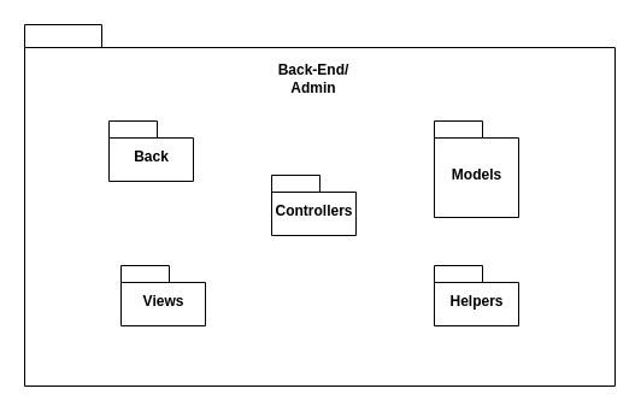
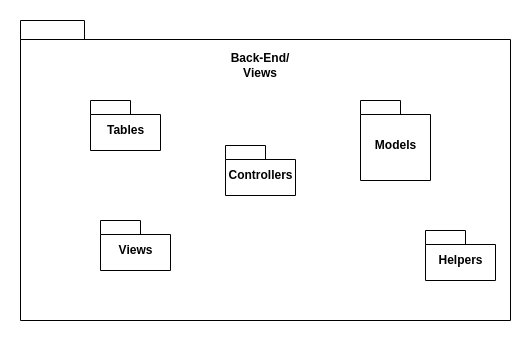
  <mxCell id="0" />
  <mxCell id="1" parent="0" />
  <mxCell id="2" value="" style="shape=folder;fontStyle=1;spacingTop=10;tabWidth=64;tabHeight=19;tabPosition=left;html=1;" vertex="1" parent="1"><mxGeometry x="20" y="20" width="490" height="300" as="geometry" /></mxCell>
- <mxCell id="3" value="&lt;b&gt;Back-End/ Admin&lt;/b&gt;" style="text;html=1;strokeColor=none;fillColor=none;align=center;verticalAlign=middle;whiteSpace=wrap;rounded=0;" vertex="1" parent="1"><mxGeometry x="220" y="50" width="80" height="30" as="geometry" /></mxCell>
+ <mxCell id="3" value="&lt;b&gt;Back-End/ Views&lt;/b&gt;" style="text;html=1;strokeColor=none;fillColor=none;align=center;verticalAlign=middle;whiteSpace=wrap;rounded=0;" vertex="1" parent="1"><mxGeometry x="220" y="50" width="80" height="30" as="geometry" /></mxCell>
  <mxCell id="4" value="Controllers" style="shape=folder;fontStyle=1;spacingTop=10;tabWidth=40;tabHeight=14;tabPosition=left;html=1;" vertex="1" parent="1"><mxGeometry x="225" y="145" width="70" height="50" as="geometry" /></mxCell>
  <mxCell id="5" value="Views" style="shape=folder;fontStyle=1;spacingTop=10;tabWidth=40;tabHeight=14;tabPosition=left;html=1;" vertex="1" parent="1"><mxGeometry x="100" y="220" width="70" height="50" as="geometry" /></mxCell>
- <mxCell id="6" value="Helpers" style="shape=folder;fontStyle=1;spacingTop=10;tabWidth=40;tabHeight=14;tabPosition=left;html=1;" vertex="1" parent="1"><mxGeometry x="360" y="220" width="70" height="50" as="geometry" /></mxCell>
+ <mxCell id="6" value="Helpers" style="shape=folder;fontStyle=1;spacingTop=10;tabWidth=40;tabHeight=14;tabPosition=left;html=1;" vertex="1" parent="1"><mxGeometry x="425" y="230" width="70" height="50" as="geometry" /></mxCell>
  <mxCell id="7" value="Models" style="shape=folder;fontStyle=1;spacingTop=10;tabWidth=40;tabHeight=14;tabPosition=left;html=1;" vertex="1" parent="1"><mxGeometry x="360" y="100" width="70" height="80" as="geometry" /></mxCell>
- <mxCell id="8" value="Back" style="shape=folder;fontStyle=1;spacingTop=10;tabWidth=40;tabHeight=14;tabPosition=left;html=1;" vertex="1" parent="1"><mxGeometry x="90" y="100" width="70" height="50" as="geometry" /></mxCell>
+ <mxCell id="8" value="Tables" style="shape=folder;fontStyle=1;spacingTop=10;tabWidth=40;tabHeight=14;tabPosition=left;html=1;" vertex="1" parent="1"><mxGeometry x="90" y="100" width="70" height="50" as="geometry" /></mxCell>
